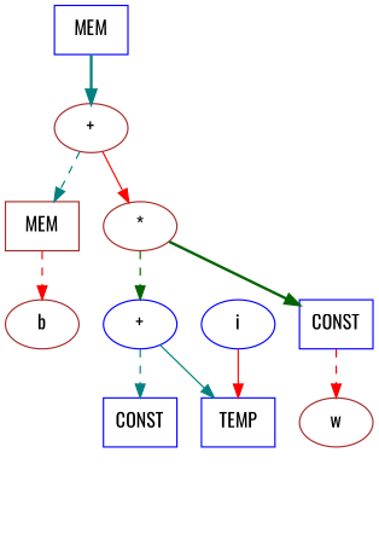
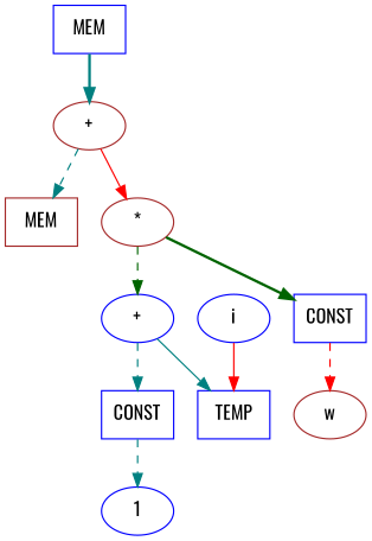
  digraph {
    fontname=Oswald
    node [color=blue fontname=Oswald]
    edge [color=teal fontname=Oswald style=dashed]
    n1 [label=MEM shape=box]
    n2 [color=brown label="+"]
    n3 [color=brown label=MEM shape=box]
    n4 [color=brown label="*"]
-   b [color=brown]
    n6 [label="+"]
    n7 [label=CONST shape=box]
    n8 [label=TEMP shape=box]
    n9 [label=CONST shape=box]
    w [color=brown]
+   1
    i
    n1 -> n2 [style=bold]
    n2 -> n3
    n2 -> n4 [color=red style=solid]
-   n3 -> b [color=red]
    n4 -> n6 [color=darkgreen]
    n4 -> n7 [color=darkgreen style=bold]
    n6 -> n8 [style=solid]
    n6 -> n9
    n7 -> w [color=red]
+   n9 -> 1
    i -> n8 [color=red style=solid]
  }
